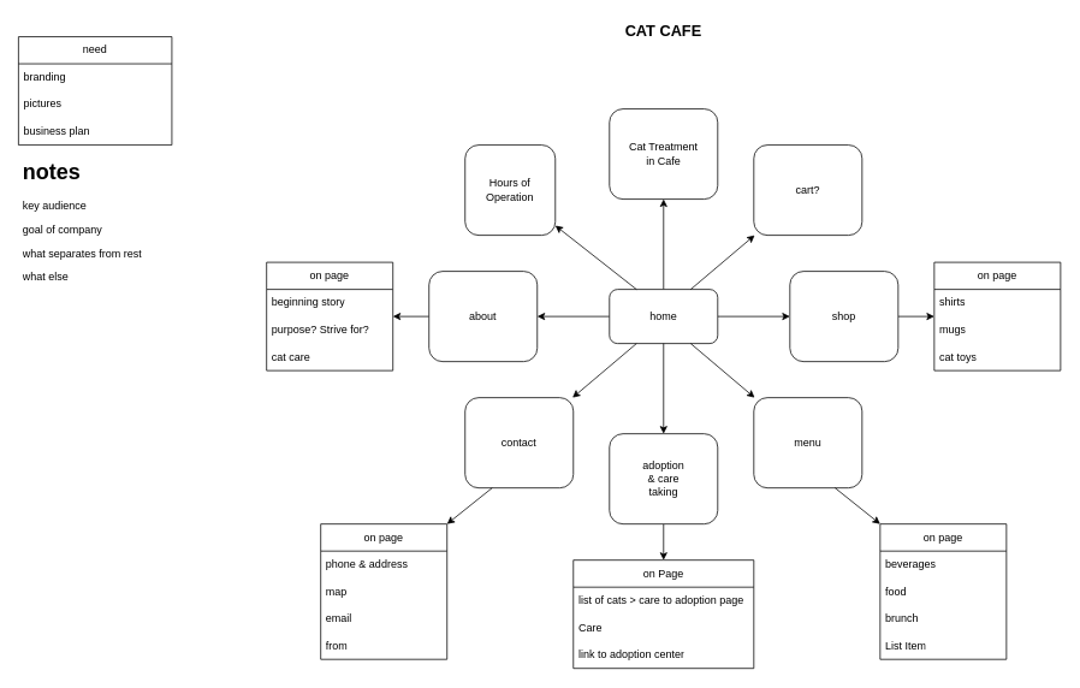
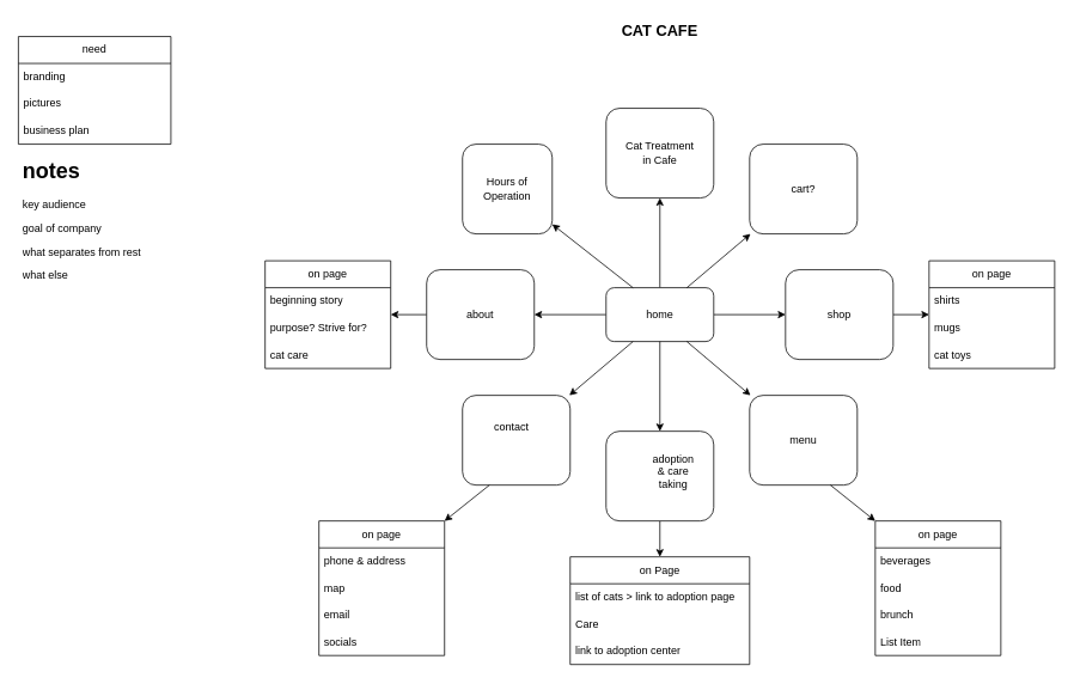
  <mxCell id="0" />
  <mxCell id="1" parent="0" />
  <mxCell id="2" style="edgeStyle=orthogonalEdgeStyle;rounded=0;orthogonalLoop=1;jettySize=auto;html=1;entryX=1;entryY=0.5;entryDx=0;entryDy=0;" edge="1" parent="1" source="5" target="8"><mxGeometry relative="1" as="geometry" /></mxCell>
  <mxCell id="3" style="edgeStyle=orthogonalEdgeStyle;rounded=0;orthogonalLoop=1;jettySize=auto;html=1;entryX=0;entryY=0.5;entryDx=0;entryDy=0;" edge="1" parent="1" source="5" target="10"><mxGeometry relative="1" as="geometry" /></mxCell>
  <mxCell id="4" style="edgeStyle=orthogonalEdgeStyle;rounded=0;orthogonalLoop=1;jettySize=auto;html=1;entryX=0.5;entryY=1;entryDx=0;entryDy=0;" edge="1" parent="1" source="5" target="36"><mxGeometry relative="1" as="geometry" /></mxCell>
  <mxCell id="5" value="" style="rounded=1;whiteSpace=wrap;html=1;" vertex="1" parent="1"><mxGeometry x="675" y="320" width="120" height="60" as="geometry" /></mxCell>
  <mxCell id="6" value="" style="edgeStyle=orthogonalEdgeStyle;rounded=0;orthogonalLoop=1;jettySize=auto;html=1;exitX=0.5;exitY=1;exitDx=0;exitDy=0;" edge="1" parent="1" source="5" target="12"><mxGeometry relative="1" as="geometry"><mxPoint x="755" y="430" as="sourcePoint" /></mxGeometry></mxCell>
  <mxCell id="7" style="edgeStyle=orthogonalEdgeStyle;rounded=0;orthogonalLoop=1;jettySize=auto;html=1;" edge="1" parent="1" source="8" target="31"><mxGeometry relative="1" as="geometry" /></mxCell>
  <mxCell id="8" value="" style="rounded=1;whiteSpace=wrap;html=1;" vertex="1" parent="1"><mxGeometry x="475" y="300" width="120" height="100" as="geometry" /></mxCell>
  <mxCell id="9" style="edgeStyle=orthogonalEdgeStyle;rounded=0;orthogonalLoop=1;jettySize=auto;html=1;" edge="1" parent="1" source="10" target="48"><mxGeometry relative="1" as="geometry" /></mxCell>
  <mxCell id="10" value="" style="rounded=1;whiteSpace=wrap;html=1;" vertex="1" parent="1"><mxGeometry x="875" y="300" width="120" height="100" as="geometry" /></mxCell>
  <mxCell id="11" style="edgeStyle=orthogonalEdgeStyle;rounded=0;orthogonalLoop=1;jettySize=auto;html=1;" edge="1" parent="1" source="12" target="43"><mxGeometry relative="1" as="geometry"><mxPoint x="735" y="620" as="targetPoint" /></mxGeometry></mxCell>
  <mxCell id="12" value="" style="rounded=1;whiteSpace=wrap;html=1;" vertex="1" parent="1"><mxGeometry x="675" y="480" width="120" height="100" as="geometry" /></mxCell>
  <mxCell id="13" value="" style="rounded=1;whiteSpace=wrap;html=1;" vertex="1" parent="1"><mxGeometry x="515" y="440" width="120" height="100" as="geometry" /></mxCell>
  <mxCell id="14" value="" style="rounded=1;whiteSpace=wrap;html=1;" vertex="1" parent="1"><mxGeometry x="835" y="440" width="120" height="100" as="geometry" /></mxCell>
  <mxCell id="15" value="&lt;b&gt;&lt;font style=&quot;font-size: 17px;&quot;&gt;CAT CAFE&lt;/font&gt;&lt;/b&gt;" style="text;html=1;strokeColor=none;fillColor=none;align=center;verticalAlign=middle;whiteSpace=wrap;rounded=0;" vertex="1" parent="1"><mxGeometry x="670" y="20" width="130" height="30" as="geometry" /></mxCell>
  <mxCell id="16" value="about" style="text;html=1;strokeColor=none;fillColor=none;align=center;verticalAlign=middle;whiteSpace=wrap;rounded=0;" vertex="1" parent="1"><mxGeometry x="505" y="335" width="60" height="30" as="geometry" /></mxCell>
- <mxCell id="17" value="contact" style="text;html=1;strokeColor=none;fillColor=none;align=center;verticalAlign=middle;whiteSpace=wrap;rounded=0;" vertex="1" parent="1"><mxGeometry x="545" y="475" width="60" height="30" as="geometry" /></mxCell>
- <mxCell id="18" value="adoption&lt;br&gt;&amp;amp; care taking" style="text;html=1;strokeColor=none;fillColor=none;align=center;verticalAlign=middle;whiteSpace=wrap;rounded=0;" vertex="1" parent="1"><mxGeometry x="705" y="515" width="60" height="30" as="geometry" /></mxCell>
+ <mxCell id="17" value="contact" style="text;html=1;strokeColor=none;fillColor=none;align=center;verticalAlign=middle;whiteSpace=wrap;rounded=0;" vertex="1" parent="1"><mxGeometry x="540" y="460" width="60" height="30" as="geometry" /></mxCell>
+ <mxCell id="18" value="adoption&lt;br&gt;&amp;amp; care taking" style="text;html=1;strokeColor=none;fillColor=none;align=center;verticalAlign=middle;whiteSpace=wrap;rounded=0;" vertex="1" parent="1"><mxGeometry x="720" y="510" width="60" height="30" as="geometry" /></mxCell>
  <mxCell id="19" value="menu" style="text;html=1;strokeColor=none;fillColor=none;align=center;verticalAlign=middle;whiteSpace=wrap;rounded=0;" vertex="1" parent="1"><mxGeometry x="865" y="475" width="60" height="30" as="geometry" /></mxCell>
  <mxCell id="20" value="shop" style="text;html=1;strokeColor=none;fillColor=none;align=center;verticalAlign=middle;whiteSpace=wrap;rounded=0;" vertex="1" parent="1"><mxGeometry x="905" y="335" width="60" height="30" as="geometry" /></mxCell>
  <mxCell id="21" value="&lt;h1&gt;notes&lt;/h1&gt;&lt;p&gt;key audience&lt;/p&gt;&lt;p&gt;goal of company&lt;/p&gt;&lt;p&gt;what separates from rest&lt;/p&gt;&lt;p&gt;what else&lt;/p&gt;" style="text;html=1;strokeColor=none;fillColor=none;spacing=5;spacingTop=-20;whiteSpace=wrap;overflow=hidden;rounded=0;" vertex="1" parent="1"><mxGeometry x="20" y="170" width="170" height="190" as="geometry" /></mxCell>
  <mxCell id="22" value="need" style="swimlane;fontStyle=0;childLayout=stackLayout;horizontal=1;startSize=30;horizontalStack=0;resizeParent=1;resizeParentMax=0;resizeLast=0;collapsible=1;marginBottom=0;whiteSpace=wrap;html=1;" vertex="1" parent="1"><mxGeometry x="20" y="40" width="170" height="120" as="geometry" /></mxCell>
  <mxCell id="23" value="branding" style="text;strokeColor=none;fillColor=none;align=left;verticalAlign=middle;spacingLeft=4;spacingRight=4;overflow=hidden;points=[[0,0.5],[1,0.5]];portConstraint=eastwest;rotatable=0;whiteSpace=wrap;html=1;" vertex="1" parent="22"><mxGeometry y="30" width="170" height="30" as="geometry" /></mxCell>
  <mxCell id="24" value="pictures" style="text;strokeColor=none;fillColor=none;align=left;verticalAlign=middle;spacingLeft=4;spacingRight=4;overflow=hidden;points=[[0,0.5],[1,0.5]];portConstraint=eastwest;rotatable=0;whiteSpace=wrap;html=1;" vertex="1" parent="22"><mxGeometry y="60" width="170" height="30" as="geometry" /></mxCell>
  <mxCell id="25" value="business plan" style="text;strokeColor=none;fillColor=none;align=left;verticalAlign=middle;spacingLeft=4;spacingRight=4;overflow=hidden;points=[[0,0.5],[1,0.5]];portConstraint=eastwest;rotatable=0;whiteSpace=wrap;html=1;" vertex="1" parent="22"><mxGeometry y="90" width="170" height="30" as="geometry" /></mxCell>
  <mxCell id="26" value="on page" style="swimlane;fontStyle=0;childLayout=stackLayout;horizontal=1;startSize=30;horizontalStack=0;resizeParent=1;resizeParentMax=0;resizeLast=0;collapsible=1;marginBottom=0;whiteSpace=wrap;html=1;" vertex="1" parent="1"><mxGeometry x="355" y="580" width="140" height="150" as="geometry" /></mxCell>
  <mxCell id="27" value="phone &amp;amp; address" style="text;strokeColor=none;fillColor=none;align=left;verticalAlign=middle;spacingLeft=4;spacingRight=4;overflow=hidden;points=[[0,0.5],[1,0.5]];portConstraint=eastwest;rotatable=0;whiteSpace=wrap;html=1;" vertex="1" parent="26"><mxGeometry y="30" width="140" height="30" as="geometry" /></mxCell>
  <mxCell id="28" value="map" style="text;strokeColor=none;fillColor=none;align=left;verticalAlign=middle;spacingLeft=4;spacingRight=4;overflow=hidden;points=[[0,0.5],[1,0.5]];portConstraint=eastwest;rotatable=0;whiteSpace=wrap;html=1;" vertex="1" parent="26"><mxGeometry y="60" width="140" height="30" as="geometry" /></mxCell>
  <mxCell id="29" value="email" style="text;strokeColor=none;fillColor=none;align=left;verticalAlign=middle;spacingLeft=4;spacingRight=4;overflow=hidden;points=[[0,0.5],[1,0.5]];portConstraint=eastwest;rotatable=0;whiteSpace=wrap;html=1;" vertex="1" parent="26"><mxGeometry y="90" width="140" height="30" as="geometry" /></mxCell>
- <mxCell id="30" value="from" style="text;strokeColor=none;fillColor=none;align=left;verticalAlign=middle;spacingLeft=4;spacingRight=4;overflow=hidden;points=[[0,0.5],[1,0.5]];portConstraint=eastwest;rotatable=0;whiteSpace=wrap;html=1;" vertex="1" parent="26"><mxGeometry y="120" width="140" height="30" as="geometry" /></mxCell>
+ <mxCell id="30" value="socials" style="text;strokeColor=none;fillColor=none;align=left;verticalAlign=middle;spacingLeft=4;spacingRight=4;overflow=hidden;points=[[0,0.5],[1,0.5]];portConstraint=eastwest;rotatable=0;whiteSpace=wrap;html=1;" vertex="1" parent="26"><mxGeometry y="120" width="140" height="30" as="geometry" /></mxCell>
  <mxCell id="31" value="on page" style="swimlane;fontStyle=0;childLayout=stackLayout;horizontal=1;startSize=30;horizontalStack=0;resizeParent=1;resizeParentMax=0;resizeLast=0;collapsible=1;marginBottom=0;whiteSpace=wrap;html=1;" vertex="1" parent="1"><mxGeometry x="295" y="290" width="140" height="120" as="geometry" /></mxCell>
  <mxCell id="32" value="beginning story" style="text;strokeColor=none;fillColor=none;align=left;verticalAlign=middle;spacingLeft=4;spacingRight=4;overflow=hidden;points=[[0,0.5],[1,0.5]];portConstraint=eastwest;rotatable=0;whiteSpace=wrap;html=1;" vertex="1" parent="31"><mxGeometry y="30" width="140" height="30" as="geometry" /></mxCell>
  <mxCell id="33" value="purpose? Strive for?" style="text;strokeColor=none;fillColor=none;align=left;verticalAlign=middle;spacingLeft=4;spacingRight=4;overflow=hidden;points=[[0,0.5],[1,0.5]];portConstraint=eastwest;rotatable=0;whiteSpace=wrap;html=1;" vertex="1" parent="31"><mxGeometry y="60" width="140" height="30" as="geometry" /></mxCell>
  <mxCell id="34" value="cat care" style="text;strokeColor=none;fillColor=none;align=left;verticalAlign=middle;spacingLeft=4;spacingRight=4;overflow=hidden;points=[[0,0.5],[1,0.5]];portConstraint=eastwest;rotatable=0;whiteSpace=wrap;html=1;" vertex="1" parent="31"><mxGeometry y="90" width="140" height="30" as="geometry" /></mxCell>
  <mxCell id="35" value="cart?" style="rounded=1;whiteSpace=wrap;html=1;" vertex="1" parent="1"><mxGeometry x="835" y="160" width="120" height="100" as="geometry" /></mxCell>
  <mxCell id="36" value="Cat Treatment&lt;br&gt;in Cafe" style="rounded=1;whiteSpace=wrap;html=1;" vertex="1" parent="1"><mxGeometry x="675" y="120" width="120" height="100" as="geometry" /></mxCell>
  <mxCell id="37" value="Hours of&lt;br&gt;Operation" style="rounded=1;whiteSpace=wrap;html=1;" vertex="1" parent="1"><mxGeometry x="515" y="160" width="100" height="100" as="geometry" /></mxCell>
  <mxCell id="38" value="" style="endArrow=classic;html=1;rounded=0;exitX=0.75;exitY=0;exitDx=0;exitDy=0;" edge="1" parent="1" source="5" target="35"><mxGeometry width="50" height="50" relative="1" as="geometry"><mxPoint x="795" y="320" as="sourcePoint" /><mxPoint x="845" y="270" as="targetPoint" /></mxGeometry></mxCell>
  <mxCell id="39" value="" style="endArrow=classic;html=1;rounded=0;exitX=0.25;exitY=0;exitDx=0;exitDy=0;" edge="1" parent="1" source="5" target="37"><mxGeometry width="50" height="50" relative="1" as="geometry"><mxPoint x="915" y="330" as="sourcePoint" /><mxPoint x="965" y="280" as="targetPoint" /></mxGeometry></mxCell>
  <mxCell id="40" value="" style="endArrow=classic;html=1;rounded=0;exitX=0.25;exitY=1;exitDx=0;exitDy=0;" edge="1" parent="1" source="5" target="13"><mxGeometry width="50" height="50" relative="1" as="geometry"><mxPoint x="915" y="240" as="sourcePoint" /><mxPoint x="965" y="190" as="targetPoint" /></mxGeometry></mxCell>
  <mxCell id="41" value="" style="endArrow=classic;html=1;rounded=0;exitX=0.75;exitY=1;exitDx=0;exitDy=0;" edge="1" parent="1" source="5" target="14"><mxGeometry width="50" height="50" relative="1" as="geometry"><mxPoint x="915" y="240" as="sourcePoint" /><mxPoint x="965" y="190" as="targetPoint" /></mxGeometry></mxCell>
  <mxCell id="42" value="home" style="text;html=1;strokeColor=none;fillColor=none;align=center;verticalAlign=middle;whiteSpace=wrap;rounded=0;" vertex="1" parent="1"><mxGeometry x="705" y="335" width="60" height="30" as="geometry" /></mxCell>
  <mxCell id="43" value="on Page" style="swimlane;fontStyle=0;childLayout=stackLayout;horizontal=1;startSize=30;horizontalStack=0;resizeParent=1;resizeParentMax=0;resizeLast=0;collapsible=1;marginBottom=0;whiteSpace=wrap;html=1;" vertex="1" parent="1"><mxGeometry x="635" y="620" width="200" height="120" as="geometry" /></mxCell>
- <mxCell id="44" value="list of cats &amp;gt; care to adoption page" style="text;strokeColor=none;fillColor=none;align=left;verticalAlign=middle;spacingLeft=4;spacingRight=4;overflow=hidden;points=[[0,0.5],[1,0.5]];portConstraint=eastwest;rotatable=0;whiteSpace=wrap;html=1;" vertex="1" parent="43"><mxGeometry y="30" width="200" height="30" as="geometry" /></mxCell>
+ <mxCell id="44" value="list of cats &amp;gt; link to adoption page" style="text;strokeColor=none;fillColor=none;align=left;verticalAlign=middle;spacingLeft=4;spacingRight=4;overflow=hidden;points=[[0,0.5],[1,0.5]];portConstraint=eastwest;rotatable=0;whiteSpace=wrap;html=1;" vertex="1" parent="43"><mxGeometry y="30" width="200" height="30" as="geometry" /></mxCell>
  <mxCell id="45" value="Care" style="text;strokeColor=none;fillColor=none;align=left;verticalAlign=middle;spacingLeft=4;spacingRight=4;overflow=hidden;points=[[0,0.5],[1,0.5]];portConstraint=eastwest;rotatable=0;whiteSpace=wrap;html=1;" vertex="1" parent="43"><mxGeometry y="60" width="200" height="30" as="geometry" /></mxCell>
  <mxCell id="46" value="link to adoption center" style="text;strokeColor=none;fillColor=none;align=left;verticalAlign=middle;spacingLeft=4;spacingRight=4;overflow=hidden;points=[[0,0.5],[1,0.5]];portConstraint=eastwest;rotatable=0;whiteSpace=wrap;html=1;" vertex="1" parent="43"><mxGeometry y="90" width="200" height="30" as="geometry" /></mxCell>
  <mxCell id="47" value="" style="endArrow=classic;html=1;rounded=0;exitX=0.25;exitY=1;exitDx=0;exitDy=0;entryX=1;entryY=0;entryDx=0;entryDy=0;" edge="1" parent="1" source="13" target="26"><mxGeometry width="50" height="50" relative="1" as="geometry"><mxPoint x="685" y="560" as="sourcePoint" /><mxPoint x="535" y="640" as="targetPoint" /></mxGeometry></mxCell>
  <mxCell id="48" value="on page" style="swimlane;fontStyle=0;childLayout=stackLayout;horizontal=1;startSize=30;horizontalStack=0;resizeParent=1;resizeParentMax=0;resizeLast=0;collapsible=1;marginBottom=0;whiteSpace=wrap;html=1;" vertex="1" parent="1"><mxGeometry x="1035" y="290" width="140" height="120" as="geometry" /></mxCell>
  <mxCell id="49" value="shirts" style="text;strokeColor=none;fillColor=none;align=left;verticalAlign=middle;spacingLeft=4;spacingRight=4;overflow=hidden;points=[[0,0.5],[1,0.5]];portConstraint=eastwest;rotatable=0;whiteSpace=wrap;html=1;" vertex="1" parent="48"><mxGeometry y="30" width="140" height="30" as="geometry" /></mxCell>
  <mxCell id="50" value="mugs" style="text;strokeColor=none;fillColor=none;align=left;verticalAlign=middle;spacingLeft=4;spacingRight=4;overflow=hidden;points=[[0,0.5],[1,0.5]];portConstraint=eastwest;rotatable=0;whiteSpace=wrap;html=1;" vertex="1" parent="48"><mxGeometry y="60" width="140" height="30" as="geometry" /></mxCell>
  <mxCell id="51" value="cat toys" style="text;strokeColor=none;fillColor=none;align=left;verticalAlign=middle;spacingLeft=4;spacingRight=4;overflow=hidden;points=[[0,0.5],[1,0.5]];portConstraint=eastwest;rotatable=0;whiteSpace=wrap;html=1;" vertex="1" parent="48"><mxGeometry y="90" width="140" height="30" as="geometry" /></mxCell>
  <mxCell id="52" value="on page" style="swimlane;fontStyle=0;childLayout=stackLayout;horizontal=1;startSize=30;horizontalStack=0;resizeParent=1;resizeParentMax=0;resizeLast=0;collapsible=1;marginBottom=0;whiteSpace=wrap;html=1;" vertex="1" parent="1"><mxGeometry x="975" y="580" width="140" height="150" as="geometry" /></mxCell>
  <mxCell id="53" value="beverages" style="text;strokeColor=none;fillColor=none;align=left;verticalAlign=middle;spacingLeft=4;spacingRight=4;overflow=hidden;points=[[0,0.5],[1,0.5]];portConstraint=eastwest;rotatable=0;whiteSpace=wrap;html=1;" vertex="1" parent="52"><mxGeometry y="30" width="140" height="30" as="geometry" /></mxCell>
  <mxCell id="54" value="food" style="text;strokeColor=none;fillColor=none;align=left;verticalAlign=middle;spacingLeft=4;spacingRight=4;overflow=hidden;points=[[0,0.5],[1,0.5]];portConstraint=eastwest;rotatable=0;whiteSpace=wrap;html=1;" vertex="1" parent="52"><mxGeometry y="60" width="140" height="30" as="geometry" /></mxCell>
  <mxCell id="55" value="brunch" style="text;strokeColor=none;fillColor=none;align=left;verticalAlign=middle;spacingLeft=4;spacingRight=4;overflow=hidden;points=[[0,0.5],[1,0.5]];portConstraint=eastwest;rotatable=0;whiteSpace=wrap;html=1;" vertex="1" parent="52"><mxGeometry y="90" width="140" height="30" as="geometry" /></mxCell>
  <mxCell id="56" value="List Item" style="text;strokeColor=none;fillColor=none;align=left;verticalAlign=middle;spacingLeft=4;spacingRight=4;overflow=hidden;points=[[0,0.5],[1,0.5]];portConstraint=eastwest;rotatable=0;whiteSpace=wrap;html=1;" vertex="1" parent="52"><mxGeometry y="120" width="140" height="30" as="geometry" /></mxCell>
  <mxCell id="57" value="" style="endArrow=classic;html=1;rounded=0;entryX=0;entryY=0;entryDx=0;entryDy=0;exitX=0.75;exitY=1;exitDx=0;exitDy=0;" edge="1" parent="1" source="14" target="52"><mxGeometry width="50" height="50" relative="1" as="geometry"><mxPoint x="895" y="580" as="sourcePoint" /><mxPoint x="745" y="390" as="targetPoint" /></mxGeometry></mxCell>
